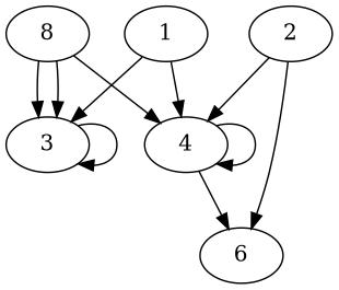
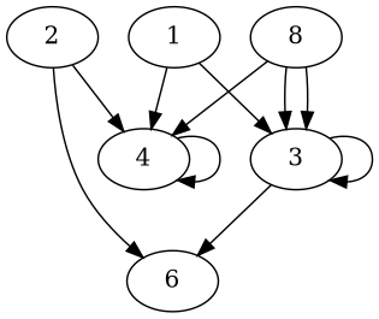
  digraph {
    n1 [label=8]
    3
    4
    6
    1
    2
    n1 -> 3
    n1 -> 3
    n1 -> 4
    3 -> 3
-   4 -> 6
+   3 -> 6
    4 -> 4
    1 -> 3
    1 -> 4
    2 -> 4
    2 -> 6
  }
